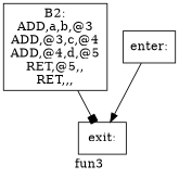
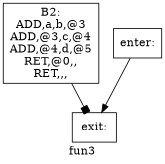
  digraph {
    label=fun3
    node [shape=box]
-   n1 [label="B2:\nADD,a,b,@3\nADD,@3,c,@4\nADD,@4,d,@5\nRET,@5,,\nRET,,,\n"]
+   n1 [label="B2:\nADD,a,b,@3\nADD,@3,c,@4\nADD,@4,d,@5\nRET,@0,,\nRET,,,\n"]
    n2 [label="exit:\n"]
    n3 [label="enter:\n"]
    n1 -> n2 [arrowhead=box]
    n3 -> n2 [arrowhead=normal]
  }
